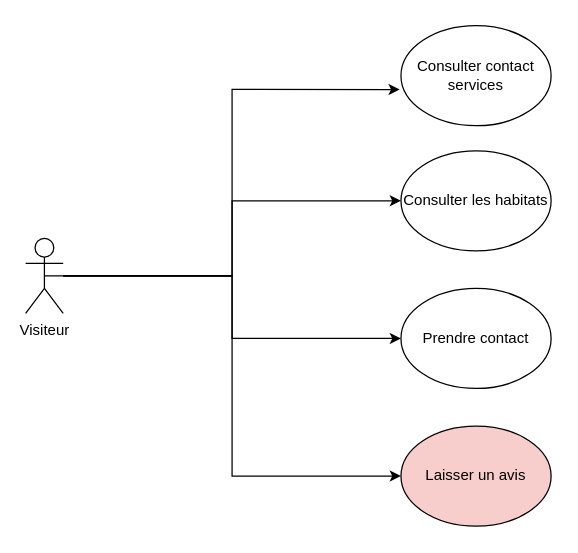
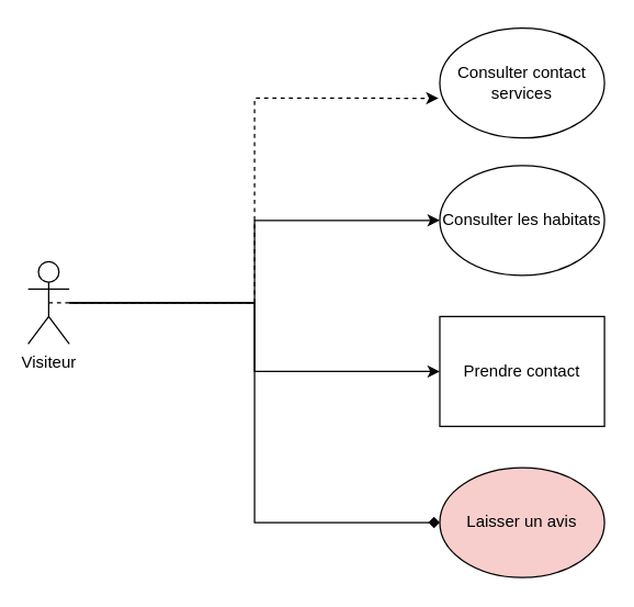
  <mxCell id="0" />
  <mxCell id="1" parent="0" />
  <mxCell id="2" style="edgeStyle=orthogonalEdgeStyle;rounded=0;orthogonalLoop=1;jettySize=auto;html=1;entryX=0;entryY=0.5;entryDx=0;entryDy=0;" edge="1" parent="1" source="5" target="8"><mxGeometry relative="1" as="geometry" /></mxCell>
- <mxCell id="3" style="edgeStyle=orthogonalEdgeStyle;rounded=0;orthogonalLoop=1;jettySize=auto;html=1;entryX=0;entryY=0.5;entryDx=0;entryDy=0;" edge="1" parent="1" source="5" target="10"><mxGeometry relative="1" as="geometry" /></mxCell>
+ <mxCell id="3" style="edgeStyle=orthogonalEdgeStyle;rounded=0;orthogonalLoop=1;jettySize=auto;html=1;entryX=0;entryY=0.5;entryDx=0;entryDy=0;endArrow=diamond;" edge="1" parent="1" source="5" target="10"><mxGeometry relative="1" as="geometry" /></mxCell>
  <mxCell id="4" style="edgeStyle=orthogonalEdgeStyle;rounded=0;orthogonalLoop=1;jettySize=auto;html=1;entryX=0;entryY=0.5;entryDx=0;entryDy=0;" edge="1" parent="1" source="5" target="7"><mxGeometry relative="1" as="geometry" /></mxCell>
  <mxCell id="5" value="Visiteur" style="shape=umlActor;verticalLabelPosition=bottom;verticalAlign=top;html=1;outlineConnect=0;" vertex="1" parent="1"><mxGeometry x="20" y="190" width="30" height="60" as="geometry" /></mxCell>
  <mxCell id="6" value="Consulter contact services" style="ellipse;whiteSpace=wrap;html=1;" vertex="1" parent="1"><mxGeometry x="320" y="20" width="120" height="80" as="geometry" /></mxCell>
  <mxCell id="7" value="Consulter les habitats" style="ellipse;whiteSpace=wrap;html=1;" vertex="1" parent="1"><mxGeometry x="320" y="120" width="120" height="80" as="geometry" /></mxCell>
- <mxCell id="8" value="Prendre contact" style="ellipse;whiteSpace=wrap;html=1;" vertex="1" parent="1"><mxGeometry x="320" y="230" width="120" height="80" as="geometry" /></mxCell>
- <mxCell id="9" style="edgeStyle=orthogonalEdgeStyle;rounded=0;orthogonalLoop=1;jettySize=auto;html=1;entryX=-0.008;entryY=0.638;entryDx=0;entryDy=0;entryPerimeter=0;exitX=0.5;exitY=0.5;exitDx=0;exitDy=0;exitPerimeter=0;" edge="1" parent="1" source="5" target="6"><mxGeometry relative="1" as="geometry"><mxPoint x="170" y="180" as="sourcePoint" /></mxGeometry></mxCell>
+ <mxCell id="8" value="Prendre contact" style="whiteSpace=wrap;html=1;rounded=0;" vertex="1" parent="1"><mxGeometry x="320" y="230" width="120" height="80" as="geometry" /></mxCell>
+ <mxCell id="9" style="edgeStyle=orthogonalEdgeStyle;rounded=0;orthogonalLoop=1;jettySize=auto;html=1;entryX=-0.008;entryY=0.638;entryDx=0;entryDy=0;entryPerimeter=0;exitX=0.5;exitY=0.5;exitDx=0;exitDy=0;exitPerimeter=0;dashed=1;" edge="1" parent="1" source="5" target="6"><mxGeometry relative="1" as="geometry"><mxPoint x="170" y="180" as="sourcePoint" /></mxGeometry></mxCell>
  <mxCell id="10" value="Laisser un avis" style="ellipse;whiteSpace=wrap;html=1;fillColor=#f8cecc;" vertex="1" parent="1"><mxGeometry x="320" y="340" width="120" height="80" as="geometry" /></mxCell>
